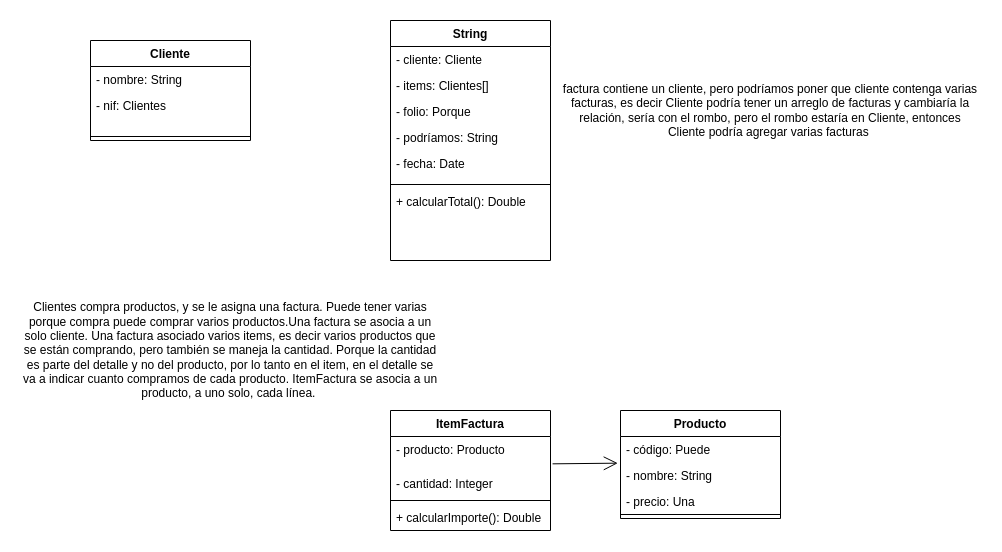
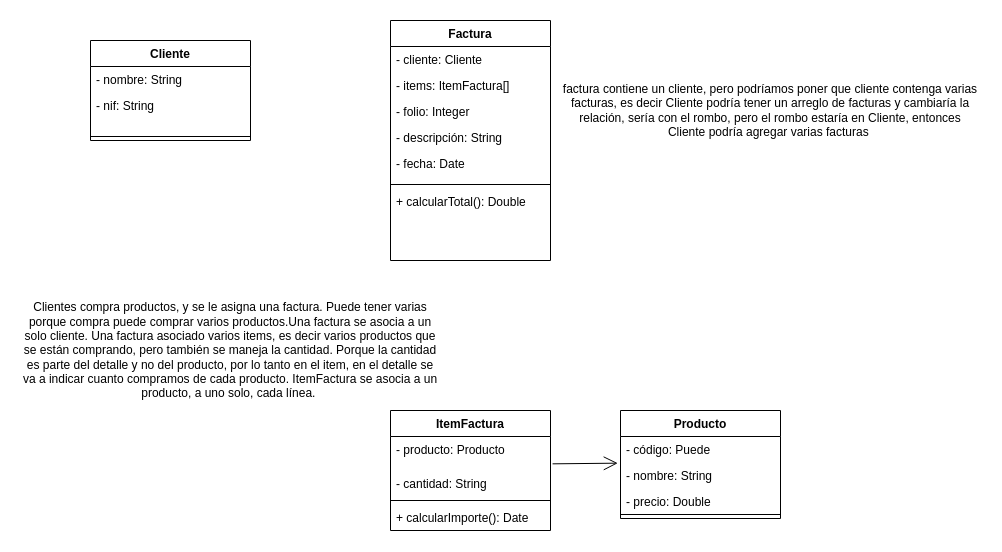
  <mxCell id="0" />
  <mxCell id="1" parent="0" />
  <mxCell id="2" value="Clientes compra productos, y se le asigna una factura. Puede tener varias porque compra puede comprar varios productos.Una factura se asocia a un solo cliente. Una factura asociado varios items, es decir varios productos que se están comprando, pero también se maneja la cantidad. Porque la cantidad es parte del detalle y no del producto, por lo tanto en el item, en el detalle se va a indicar cuanto compramos de cada producto. ItemFactura se asocia a un producto, a uno solo, cada línea.&amp;nbsp;" style="text;html=1;strokeColor=none;fillColor=none;align=center;verticalAlign=middle;whiteSpace=wrap;rounded=0;" vertex="1" parent="1"><mxGeometry x="20" y="270" width="420" height="160" as="geometry" /></mxCell>
  <mxCell id="3" value="Cliente" style="swimlane;fontStyle=1;align=center;verticalAlign=top;childLayout=stackLayout;horizontal=1;startSize=26;horizontalStack=0;resizeParent=1;resizeParentMax=0;resizeLast=0;collapsible=1;marginBottom=0;" vertex="1" parent="1"><mxGeometry x="90" y="40" width="160" height="100" as="geometry" /></mxCell>
  <mxCell id="4" value="- nombre: String" style="text;strokeColor=none;fillColor=none;align=left;verticalAlign=top;spacingLeft=4;spacingRight=4;overflow=hidden;rotatable=0;points=[[0,0.5],[1,0.5]];portConstraint=eastwest;" vertex="1" parent="3"><mxGeometry y="26" width="160" height="26" as="geometry" /></mxCell>
- <mxCell id="5" value="- nif: Clientes" style="text;strokeColor=none;fillColor=none;align=left;verticalAlign=top;spacingLeft=4;spacingRight=4;overflow=hidden;rotatable=0;points=[[0,0.5],[1,0.5]];portConstraint=eastwest;" vertex="1" parent="3"><mxGeometry y="52" width="160" height="40" as="geometry" /></mxCell>
+ <mxCell id="5" value="- nif: String" style="text;strokeColor=none;fillColor=none;align=left;verticalAlign=top;spacingLeft=4;spacingRight=4;overflow=hidden;rotatable=0;points=[[0,0.5],[1,0.5]];portConstraint=eastwest;" vertex="1" parent="3"><mxGeometry y="52" width="160" height="40" as="geometry" /></mxCell>
  <mxCell id="6" value="" style="line;strokeWidth=1;fillColor=none;align=left;verticalAlign=middle;spacingTop=-1;spacingLeft=3;spacingRight=3;rotatable=0;labelPosition=right;points=[];portConstraint=eastwest;" vertex="1" parent="3"><mxGeometry y="92" width="160" height="8" as="geometry" /></mxCell>
  <mxCell id="7" value="" style="endArrow=open;endFill=1;endSize=12;html=1;exitX=1.013;exitY=0.804;exitDx=0;exitDy=0;exitPerimeter=0;entryX=-0.017;entryY=0.026;entryDx=0;entryDy=0;entryPerimeter=0;" edge="1" parent="1" source="9" target="15"><mxGeometry width="160" relative="1" as="geometry"><mxPoint x="703.28" y="196.674" as="sourcePoint" /><mxPoint x="570" y="210" as="targetPoint" /></mxGeometry></mxCell>
  <mxCell id="8" value="ItemFactura" style="swimlane;fontStyle=1;align=center;verticalAlign=top;childLayout=stackLayout;horizontal=1;startSize=26;horizontalStack=0;resizeParent=1;resizeParentMax=0;resizeLast=0;collapsible=1;marginBottom=0;" vertex="1" parent="1"><mxGeometry x="390" y="410" width="160" height="120" as="geometry" /></mxCell>
  <mxCell id="9" value="- producto: Producto" style="text;strokeColor=none;fillColor=none;align=left;verticalAlign=top;spacingLeft=4;spacingRight=4;overflow=hidden;rotatable=0;points=[[0,0.5],[1,0.5]];portConstraint=eastwest;" vertex="1" parent="8"><mxGeometry y="26" width="160" height="34" as="geometry" /></mxCell>
- <mxCell id="10" value="- cantidad: Integer" style="text;strokeColor=none;fillColor=none;align=left;verticalAlign=top;spacingLeft=4;spacingRight=4;overflow=hidden;rotatable=0;points=[[0,0.5],[1,0.5]];portConstraint=eastwest;" vertex="1" parent="8"><mxGeometry y="60" width="160" height="26" as="geometry" /></mxCell>
+ <mxCell id="10" value="- cantidad: String" style="text;strokeColor=none;fillColor=none;align=left;verticalAlign=top;spacingLeft=4;spacingRight=4;overflow=hidden;rotatable=0;points=[[0,0.5],[1,0.5]];portConstraint=eastwest;" vertex="1" parent="8"><mxGeometry y="60" width="160" height="26" as="geometry" /></mxCell>
  <mxCell id="11" value="" style="line;strokeWidth=1;fillColor=none;align=left;verticalAlign=middle;spacingTop=-1;spacingLeft=3;spacingRight=3;rotatable=0;labelPosition=right;points=[];portConstraint=eastwest;" vertex="1" parent="8"><mxGeometry y="86" width="160" height="8" as="geometry" /></mxCell>
- <mxCell id="12" value="+ calcularImporte(): Double" style="text;strokeColor=none;fillColor=none;align=left;verticalAlign=top;spacingLeft=4;spacingRight=4;overflow=hidden;rotatable=0;points=[[0,0.5],[1,0.5]];portConstraint=eastwest;" vertex="1" parent="8"><mxGeometry y="94" width="160" height="26" as="geometry" /></mxCell>
+ <mxCell id="12" value="+ calcularImporte(): Date" style="text;strokeColor=none;fillColor=none;align=left;verticalAlign=top;spacingLeft=4;spacingRight=4;overflow=hidden;rotatable=0;points=[[0,0.5],[1,0.5]];portConstraint=eastwest;" vertex="1" parent="8"><mxGeometry y="94" width="160" height="26" as="geometry" /></mxCell>
  <mxCell id="13" value="Producto" style="swimlane;fontStyle=1;align=center;verticalAlign=top;childLayout=stackLayout;horizontal=1;startSize=26;horizontalStack=0;resizeParent=1;resizeParentMax=0;resizeLast=0;collapsible=1;marginBottom=0;" vertex="1" parent="1"><mxGeometry x="620" y="410" width="160" height="108" as="geometry" /></mxCell>
  <mxCell id="14" value="- código: Puede" style="text;strokeColor=none;fillColor=none;align=left;verticalAlign=top;spacingLeft=4;spacingRight=4;overflow=hidden;rotatable=0;points=[[0,0.5],[1,0.5]];portConstraint=eastwest;" vertex="1" parent="13"><mxGeometry y="26" width="160" height="26" as="geometry" /></mxCell>
  <mxCell id="15" value="- nombre: String" style="text;strokeColor=none;fillColor=none;align=left;verticalAlign=top;spacingLeft=4;spacingRight=4;overflow=hidden;rotatable=0;points=[[0,0.5],[1,0.5]];portConstraint=eastwest;" vertex="1" parent="13"><mxGeometry y="52" width="160" height="26" as="geometry" /></mxCell>
- <mxCell id="16" value="- precio: Una" style="text;strokeColor=none;fillColor=none;align=left;verticalAlign=top;spacingLeft=4;spacingRight=4;overflow=hidden;rotatable=0;points=[[0,0.5],[1,0.5]];portConstraint=eastwest;" vertex="1" parent="13"><mxGeometry y="78" width="160" height="22" as="geometry" /></mxCell>
+ <mxCell id="16" value="- precio: Double" style="text;strokeColor=none;fillColor=none;align=left;verticalAlign=top;spacingLeft=4;spacingRight=4;overflow=hidden;rotatable=0;points=[[0,0.5],[1,0.5]];portConstraint=eastwest;" vertex="1" parent="13"><mxGeometry y="78" width="160" height="22" as="geometry" /></mxCell>
  <mxCell id="17" value="" style="line;strokeWidth=1;fillColor=none;align=left;verticalAlign=middle;spacingTop=-1;spacingLeft=3;spacingRight=3;rotatable=0;labelPosition=right;points=[];portConstraint=eastwest;" vertex="1" parent="13"><mxGeometry y="100" width="160" height="8" as="geometry" /></mxCell>
- <mxCell id="18" value="String" style="swimlane;fontStyle=1;align=center;verticalAlign=top;childLayout=stackLayout;horizontal=1;startSize=26;horizontalStack=0;resizeParent=1;resizeParentMax=0;resizeLast=0;collapsible=1;marginBottom=0;" vertex="1" parent="1"><mxGeometry x="390" y="20" width="160" height="240" as="geometry" /></mxCell>
+ <mxCell id="18" value="Factura" style="swimlane;fontStyle=1;align=center;verticalAlign=top;childLayout=stackLayout;horizontal=1;startSize=26;horizontalStack=0;resizeParent=1;resizeParentMax=0;resizeLast=0;collapsible=1;marginBottom=0;" vertex="1" parent="1"><mxGeometry x="390" y="20" width="160" height="240" as="geometry" /></mxCell>
  <mxCell id="19" value="- cliente: Cliente" style="text;strokeColor=none;fillColor=none;align=left;verticalAlign=top;spacingLeft=4;spacingRight=4;overflow=hidden;rotatable=0;points=[[0,0.5],[1,0.5]];portConstraint=eastwest;" vertex="1" parent="18"><mxGeometry y="26" width="160" height="26" as="geometry" /></mxCell>
- <mxCell id="20" value="- items: Clientes[]" style="text;strokeColor=none;fillColor=none;align=left;verticalAlign=top;spacingLeft=4;spacingRight=4;overflow=hidden;rotatable=0;points=[[0,0.5],[1,0.5]];portConstraint=eastwest;" vertex="1" parent="18"><mxGeometry y="52" width="160" height="26" as="geometry" /></mxCell>
- <mxCell id="21" value="- folio: Porque" style="text;strokeColor=none;fillColor=none;align=left;verticalAlign=top;spacingLeft=4;spacingRight=4;overflow=hidden;rotatable=0;points=[[0,0.5],[1,0.5]];portConstraint=eastwest;" vertex="1" parent="18"><mxGeometry y="78" width="160" height="26" as="geometry" /></mxCell>
- <mxCell id="22" value="- podríamos: String" style="text;strokeColor=none;fillColor=none;align=left;verticalAlign=top;spacingLeft=4;spacingRight=4;overflow=hidden;rotatable=0;points=[[0,0.5],[1,0.5]];portConstraint=eastwest;" vertex="1" parent="18"><mxGeometry y="104" width="160" height="26" as="geometry" /></mxCell>
+ <mxCell id="20" value="- items: ItemFactura[]" style="text;strokeColor=none;fillColor=none;align=left;verticalAlign=top;spacingLeft=4;spacingRight=4;overflow=hidden;rotatable=0;points=[[0,0.5],[1,0.5]];portConstraint=eastwest;" vertex="1" parent="18"><mxGeometry y="52" width="160" height="26" as="geometry" /></mxCell>
+ <mxCell id="21" value="- folio: Integer" style="text;strokeColor=none;fillColor=none;align=left;verticalAlign=top;spacingLeft=4;spacingRight=4;overflow=hidden;rotatable=0;points=[[0,0.5],[1,0.5]];portConstraint=eastwest;" vertex="1" parent="18"><mxGeometry y="78" width="160" height="26" as="geometry" /></mxCell>
+ <mxCell id="22" value="- descripción: String" style="text;strokeColor=none;fillColor=none;align=left;verticalAlign=top;spacingLeft=4;spacingRight=4;overflow=hidden;rotatable=0;points=[[0,0.5],[1,0.5]];portConstraint=eastwest;" vertex="1" parent="18"><mxGeometry y="104" width="160" height="26" as="geometry" /></mxCell>
  <mxCell id="23" value="- fecha: Date" style="text;strokeColor=none;fillColor=none;align=left;verticalAlign=top;spacingLeft=4;spacingRight=4;overflow=hidden;rotatable=0;points=[[0,0.5],[1,0.5]];portConstraint=eastwest;" vertex="1" parent="18"><mxGeometry y="130" width="160" height="30" as="geometry" /></mxCell>
  <mxCell id="24" value="" style="line;strokeWidth=1;fillColor=none;align=left;verticalAlign=middle;spacingTop=-1;spacingLeft=3;spacingRight=3;rotatable=0;labelPosition=right;points=[];portConstraint=eastwest;" vertex="1" parent="18"><mxGeometry y="160" width="160" height="8" as="geometry" /></mxCell>
  <mxCell id="25" value="+ calcularTotal(): Double" style="text;strokeColor=none;fillColor=none;align=left;verticalAlign=top;spacingLeft=4;spacingRight=4;overflow=hidden;rotatable=0;points=[[0,0.5],[1,0.5]];portConstraint=eastwest;" vertex="1" parent="18"><mxGeometry y="168" width="160" height="72" as="geometry" /></mxCell>
  <mxCell id="26" value="factura contiene un cliente, pero podríamos poner que cliente contenga varias facturas, es decir Cliente podría tener un arreglo de facturas y cambiaría la relación, sería con el rombo, pero el rombo estaría en Cliente, entonces Cliente podría agregar varias facturas&amp;nbsp;" style="text;html=1;strokeColor=none;fillColor=none;align=center;verticalAlign=middle;whiteSpace=wrap;rounded=0;" vertex="1" parent="1"><mxGeometry x="560" y="30" width="420" height="160" as="geometry" /></mxCell>
